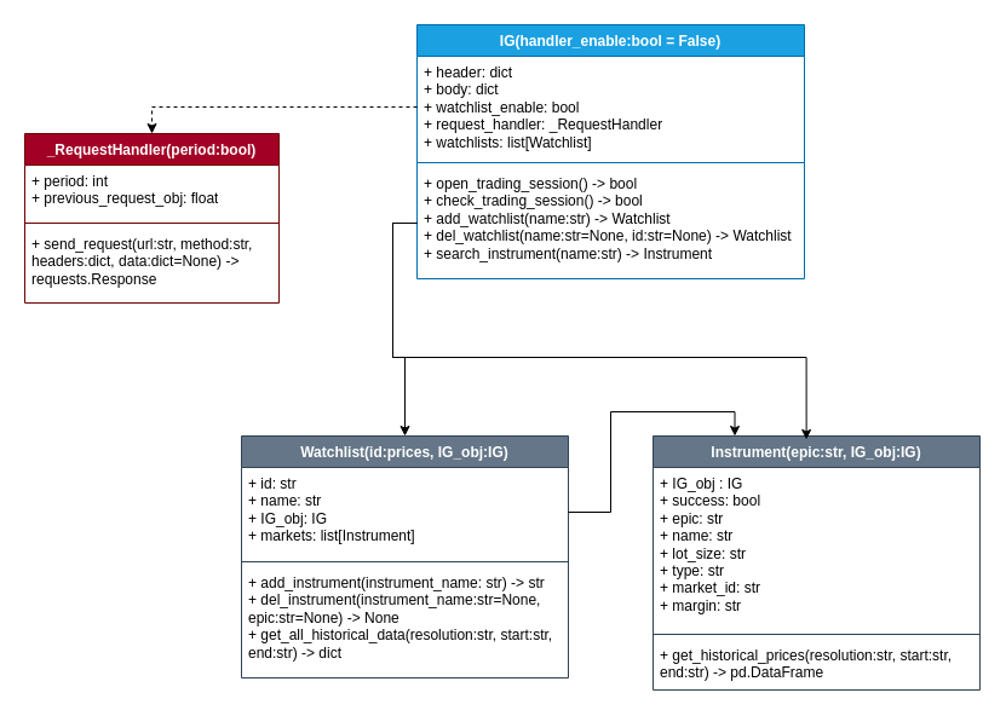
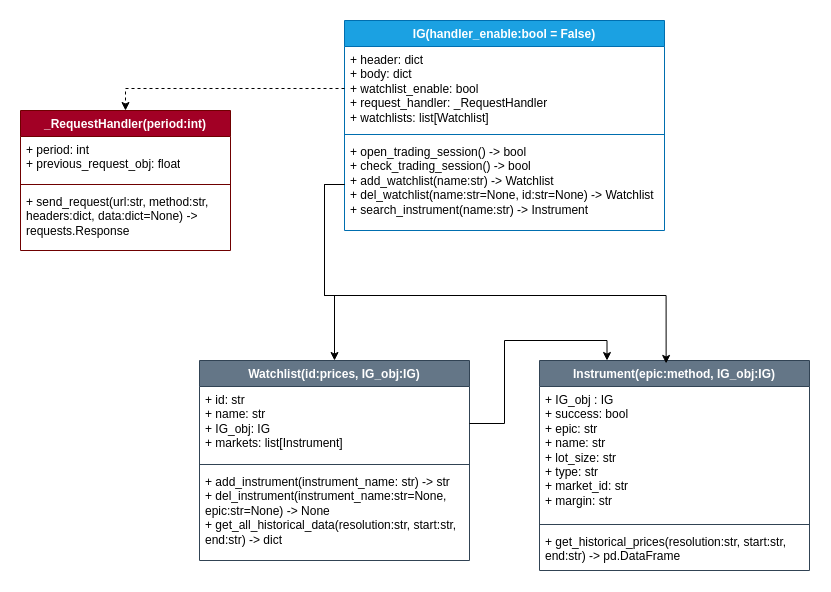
  <mxCell id="0" />
  <mxCell id="1" parent="0" />
  <mxCell id="2" value="IG(handler_enable:bool = False)" style="swimlane;fontStyle=1;align=center;verticalAlign=top;childLayout=stackLayout;horizontal=1;startSize=26;horizontalStack=0;resizeParent=1;resizeParentMax=0;resizeLast=0;collapsible=1;marginBottom=0;whiteSpace=wrap;html=1;fillColor=#1ba1e2;strokeColor=#006EAF;fontColor=#ffffff;" vertex="1" parent="1"><mxGeometry x="344" y="20" width="320" height="210" as="geometry" /></mxCell>
  <mxCell id="3" value="+ header: dict&lt;br&gt;+ body: dict&lt;br&gt;+ watchlist_enable: bool&lt;br&gt;+ request_handler: _RequestHandler&lt;br&gt;+ watchlists: list[Watchlist]&lt;br&gt;" style="text;strokeColor=none;fillColor=none;align=left;verticalAlign=top;spacingLeft=4;spacingRight=4;overflow=hidden;rotatable=0;points=[[0,0.5],[1,0.5]];portConstraint=eastwest;whiteSpace=wrap;html=1;" vertex="1" parent="2"><mxGeometry y="26" width="320" height="84" as="geometry" /></mxCell>
  <mxCell id="4" value="" style="line;strokeWidth=1;fillColor=none;align=left;verticalAlign=middle;spacingTop=-1;spacingLeft=3;spacingRight=3;rotatable=0;labelPosition=right;points=[];portConstraint=eastwest;strokeColor=inherit;" vertex="1" parent="2"><mxGeometry y="110" width="320" height="8" as="geometry" /></mxCell>
  <mxCell id="5" value="+ open_trading_session() -&amp;gt; bool&lt;br&gt;+ check_trading_session() -&amp;gt; bool&lt;br&gt;+ add_watchlist(name:str) -&amp;gt; Watchlist&lt;br&gt;+ del_watchlist(name:str=None, id:str=None) -&amp;gt; Watchlist&lt;br&gt;+ search_instrument(name:str) -&amp;gt; Instrument" style="text;strokeColor=none;fillColor=none;align=left;verticalAlign=top;spacingLeft=4;spacingRight=4;overflow=hidden;rotatable=0;points=[[0,0.5],[1,0.5]];portConstraint=eastwest;whiteSpace=wrap;html=1;" vertex="1" parent="2"><mxGeometry y="118" width="320" height="92" as="geometry" /></mxCell>
- <mxCell id="6" value="_RequestHandler(period:bool)" style="swimlane;fontStyle=1;align=center;verticalAlign=top;childLayout=stackLayout;horizontal=1;startSize=26;horizontalStack=0;resizeParent=1;resizeParentMax=0;resizeLast=0;collapsible=1;marginBottom=0;whiteSpace=wrap;html=1;fillColor=#a20025;strokeColor=#6F0000;fontColor=#ffffff;" vertex="1" parent="1"><mxGeometry x="20" y="110" width="210" height="140" as="geometry" /></mxCell>
+ <mxCell id="6" value="_RequestHandler(period:int)" style="swimlane;fontStyle=1;align=center;verticalAlign=top;childLayout=stackLayout;horizontal=1;startSize=26;horizontalStack=0;resizeParent=1;resizeParentMax=0;resizeLast=0;collapsible=1;marginBottom=0;whiteSpace=wrap;html=1;fillColor=#a20025;strokeColor=#6F0000;fontColor=#ffffff;" vertex="1" parent="1"><mxGeometry x="20" y="110" width="210" height="140" as="geometry" /></mxCell>
  <mxCell id="7" value="+ period: int&lt;br&gt;+ previous_request_obj: float&lt;br&gt;" style="text;strokeColor=none;fillColor=none;align=left;verticalAlign=top;spacingLeft=4;spacingRight=4;overflow=hidden;rotatable=0;points=[[0,0.5],[1,0.5]];portConstraint=eastwest;whiteSpace=wrap;html=1;" vertex="1" parent="6"><mxGeometry y="26" width="210" height="44" as="geometry" /></mxCell>
  <mxCell id="8" value="" style="line;strokeWidth=1;fillColor=none;align=left;verticalAlign=middle;spacingTop=-1;spacingLeft=3;spacingRight=3;rotatable=0;labelPosition=right;points=[];portConstraint=eastwest;strokeColor=inherit;" vertex="1" parent="6"><mxGeometry y="70" width="210" height="8" as="geometry" /></mxCell>
  <mxCell id="9" value="+ send_request(url:str, method:str, headers:dict, data:dict=None) -&amp;gt; requests.Response" style="text;strokeColor=none;fillColor=none;align=left;verticalAlign=top;spacingLeft=4;spacingRight=4;overflow=hidden;rotatable=0;points=[[0,0.5],[1,0.5]];portConstraint=eastwest;whiteSpace=wrap;html=1;" vertex="1" parent="6"><mxGeometry y="78" width="210" height="62" as="geometry" /></mxCell>
  <mxCell id="10" style="edgeStyle=orthogonalEdgeStyle;rounded=0;orthogonalLoop=1;jettySize=auto;html=1;entryX=0.5;entryY=0;entryDx=0;entryDy=0;dashed=1;" edge="1" parent="1" source="3" target="6"><mxGeometry relative="1" as="geometry" /></mxCell>
  <mxCell id="11" value="Watchlist(id:prices, IG_obj:IG)" style="swimlane;fontStyle=1;align=center;verticalAlign=top;childLayout=stackLayout;horizontal=1;startSize=26;horizontalStack=0;resizeParent=1;resizeParentMax=0;resizeLast=0;collapsible=1;marginBottom=0;whiteSpace=wrap;html=1;fillColor=#647687;fontColor=#ffffff;strokeColor=#314354;" vertex="1" parent="1"><mxGeometry x="199" y="360" width="270" height="200" as="geometry" /></mxCell>
  <mxCell id="12" value="+ id: str&lt;br&gt;+ name: str&lt;br&gt;+ IG_obj: IG&lt;br&gt;+ markets: list[Instrument]" style="text;strokeColor=none;fillColor=none;align=left;verticalAlign=top;spacingLeft=4;spacingRight=4;overflow=hidden;rotatable=0;points=[[0,0.5],[1,0.5]];portConstraint=eastwest;whiteSpace=wrap;html=1;" vertex="1" parent="11"><mxGeometry y="26" width="270" height="74" as="geometry" /></mxCell>
  <mxCell id="13" value="" style="line;strokeWidth=1;fillColor=none;align=left;verticalAlign=middle;spacingTop=-1;spacingLeft=3;spacingRight=3;rotatable=0;labelPosition=right;points=[];portConstraint=eastwest;strokeColor=inherit;" vertex="1" parent="11"><mxGeometry y="100" width="270" height="8" as="geometry" /></mxCell>
  <mxCell id="14" value="+ add_instrument(instrument_name: str) -&amp;gt; str&lt;br&gt;+ del_instrument(instrument_name:str=None, epic:str=None) -&amp;gt; None&lt;br&gt;+ get_all_historical_data(resolution:str, start:str, end:str) -&amp;gt; dict" style="text;strokeColor=none;fillColor=none;align=left;verticalAlign=top;spacingLeft=4;spacingRight=4;overflow=hidden;rotatable=0;points=[[0,0.5],[1,0.5]];portConstraint=eastwest;whiteSpace=wrap;html=1;" vertex="1" parent="11"><mxGeometry y="108" width="270" height="92" as="geometry" /></mxCell>
- <mxCell id="15" value="Instrument(epic:str, IG_obj:IG)" style="swimlane;fontStyle=1;align=center;verticalAlign=top;childLayout=stackLayout;horizontal=1;startSize=26;horizontalStack=0;resizeParent=1;resizeParentMax=0;resizeLast=0;collapsible=1;marginBottom=0;whiteSpace=wrap;html=1;fillColor=#647687;fontColor=#ffffff;strokeColor=#314354;" vertex="1" parent="1"><mxGeometry x="539" y="360" width="270" height="210" as="geometry" /></mxCell>
+ <mxCell id="15" value="Instrument(epic:method, IG_obj:IG)" style="swimlane;fontStyle=1;align=center;verticalAlign=top;childLayout=stackLayout;horizontal=1;startSize=26;horizontalStack=0;resizeParent=1;resizeParentMax=0;resizeLast=0;collapsible=1;marginBottom=0;whiteSpace=wrap;html=1;fillColor=#647687;fontColor=#ffffff;strokeColor=#314354;" vertex="1" parent="1"><mxGeometry x="539" y="360" width="270" height="210" as="geometry" /></mxCell>
  <mxCell id="16" value="+ IG_obj : IG&lt;br&gt;+ success: bool&lt;br&gt;+ epic: str&lt;br&gt;+ name: str&lt;br&gt;+ lot_size: str&lt;br&gt;+ type: str&lt;br&gt;+ market_id: str&lt;br&gt;+ margin: str" style="text;strokeColor=none;fillColor=none;align=left;verticalAlign=top;spacingLeft=4;spacingRight=4;overflow=hidden;rotatable=0;points=[[0,0.5],[1,0.5]];portConstraint=eastwest;whiteSpace=wrap;html=1;" vertex="1" parent="15"><mxGeometry y="26" width="270" height="134" as="geometry" /></mxCell>
  <mxCell id="17" value="" style="line;strokeWidth=1;fillColor=none;align=left;verticalAlign=middle;spacingTop=-1;spacingLeft=3;spacingRight=3;rotatable=0;labelPosition=right;points=[];portConstraint=eastwest;strokeColor=inherit;" vertex="1" parent="15"><mxGeometry y="160" width="270" height="8" as="geometry" /></mxCell>
  <mxCell id="18" value="+ get_historical_prices(resolution:str, start:str, end:str) -&amp;gt; pd.DataFrame" style="text;strokeColor=none;fillColor=none;align=left;verticalAlign=top;spacingLeft=4;spacingRight=4;overflow=hidden;rotatable=0;points=[[0,0.5],[1,0.5]];portConstraint=eastwest;whiteSpace=wrap;html=1;" vertex="1" parent="15"><mxGeometry y="168" width="270" height="42" as="geometry" /></mxCell>
  <mxCell id="19" style="edgeStyle=orthogonalEdgeStyle;rounded=0;orthogonalLoop=1;jettySize=auto;html=1;exitX=0;exitY=0.5;exitDx=0;exitDy=0;entryX=0.469;entryY=0.014;entryDx=0;entryDy=0;entryPerimeter=0;" edge="1" parent="1" source="5" target="15"><mxGeometry relative="1" as="geometry" /></mxCell>
  <mxCell id="20" style="edgeStyle=orthogonalEdgeStyle;rounded=0;orthogonalLoop=1;jettySize=auto;html=1;exitX=0;exitY=0.5;exitDx=0;exitDy=0;entryX=0.5;entryY=0;entryDx=0;entryDy=0;" edge="1" parent="1" source="5" target="11"><mxGeometry relative="1" as="geometry" /></mxCell>
  <mxCell id="21" style="edgeStyle=orthogonalEdgeStyle;rounded=0;orthogonalLoop=1;jettySize=auto;html=1;exitX=1;exitY=0.5;exitDx=0;exitDy=0;entryX=0.25;entryY=0;entryDx=0;entryDy=0;" edge="1" parent="1" source="12" target="15"><mxGeometry relative="1" as="geometry" /></mxCell>
